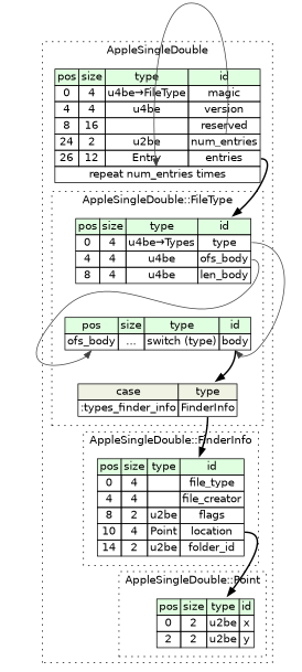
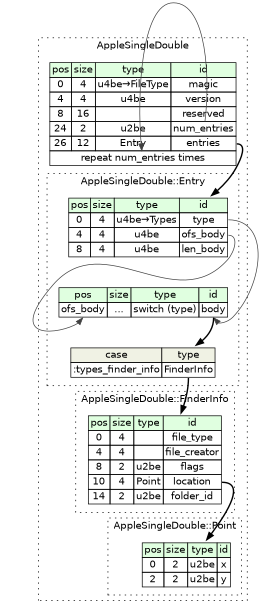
  digraph {
    rankdir=TB
    fontname="DejaVu Sans"
    node [shape=plaintext fontname="DejaVu Sans"]
    edge [fontname="DejaVu Sans" style=bold]
    n1 [label=<<TABLE BORDER="0" CELLBORDER="1" CELLSPACING="0"> 				<TR><TD BGCOLOR="#E0FFE0">pos</TD><TD BGCOLOR="#E0FFE0">size</TD><TD BGCOLOR="#E0FFE0">type</TD><TD BGCOLOR="#E0FFE0">id</TD></TR> 				<TR><TD PORT="type_pos">0</TD><TD PORT="type_size">4</TD><TD>u4be→Types</TD><TD PORT="type_type">type</TD></TR> 				<TR><TD PORT="ofs_body_pos">4</TD><TD PORT="ofs_body_size">4</TD><TD>u4be</TD><TD PORT="ofs_body_type">ofs_body</TD></TR> 				<TR><TD PORT="len_body_pos">8</TD><TD PORT="len_body_size">4</TD><TD>u4be</TD><TD PORT="len_body_type">len_body</TD></TR> 			</TABLE>>]
    n2 [label=<<TABLE BORDER="0" CELLBORDER="1" CELLSPACING="0"> 				<TR><TD BGCOLOR="#E0FFE0">pos</TD><TD BGCOLOR="#E0FFE0">size</TD><TD BGCOLOR="#E0FFE0">type</TD><TD BGCOLOR="#E0FFE0">id</TD></TR> 				<TR><TD PORT="body_pos">ofs_body</TD><TD PORT="body_size">...</TD><TD>switch (type)</TD><TD PORT="body_type">body</TD></TR> 			</TABLE>>]
    n3 [label=<<TABLE BORDER="0" CELLBORDER="1" CELLSPACING="0"> 	<TR><TD BGCOLOR="#F0F2E4">case</TD><TD BGCOLOR="#F0F2E4">type</TD></TR> 	<TR><TD>:types_finder_info</TD><TD PORT="case0">FinderInfo</TD></TR> </TABLE>>]
    n4 [label=<<TABLE BORDER="0" CELLBORDER="1" CELLSPACING="0"> 				<TR><TD BGCOLOR="#E0FFE0">pos</TD><TD BGCOLOR="#E0FFE0">size</TD><TD BGCOLOR="#E0FFE0">type</TD><TD BGCOLOR="#E0FFE0">id</TD></TR> 				<TR><TD PORT="file_type_pos">0</TD><TD PORT="file_type_size">4</TD><TD></TD><TD PORT="file_type_type">file_type</TD></TR> 				<TR><TD PORT="file_creator_pos">4</TD><TD PORT="file_creator_size">4</TD><TD></TD><TD PORT="file_creator_type">file_creator</TD></TR> 				<TR><TD PORT="flags_pos">8</TD><TD PORT="flags_size">2</TD><TD>u2be</TD><TD PORT="flags_type">flags</TD></TR> 				<TR><TD PORT="location_pos">10</TD><TD PORT="location_size">4</TD><TD>Point</TD><TD PORT="location_type">location</TD></TR> 				<TR><TD PORT="folder_id_pos">14</TD><TD PORT="folder_id_size">2</TD><TD>u2be</TD><TD PORT="folder_id_type">folder_id</TD></TR> 			</TABLE>>]
    n5 [label=<<TABLE BORDER="0" CELLBORDER="1" CELLSPACING="0"> 				<TR><TD BGCOLOR="#E0FFE0">pos</TD><TD BGCOLOR="#E0FFE0">size</TD><TD BGCOLOR="#E0FFE0">type</TD><TD BGCOLOR="#E0FFE0">id</TD></TR> 				<TR><TD PORT="x_pos">0</TD><TD PORT="x_size">2</TD><TD>u2be</TD><TD PORT="x_type">x</TD></TR> 				<TR><TD PORT="y_pos">2</TD><TD PORT="y_size">2</TD><TD>u2be</TD><TD PORT="y_type">y</TD></TR> 			</TABLE>>]
    n6 [label=<<TABLE BORDER="0" CELLBORDER="1" CELLSPACING="0"> 			<TR><TD BGCOLOR="#E0FFE0">pos</TD><TD BGCOLOR="#E0FFE0">size</TD><TD BGCOLOR="#E0FFE0">type</TD><TD BGCOLOR="#E0FFE0">id</TD></TR> 			<TR><TD PORT="magic_pos">0</TD><TD PORT="magic_size">4</TD><TD>u4be→FileType</TD><TD PORT="magic_type">magic</TD></TR> 			<TR><TD PORT="version_pos">4</TD><TD PORT="version_size">4</TD><TD>u4be</TD><TD PORT="version_type">version</TD></TR> 			<TR><TD PORT="reserved_pos">8</TD><TD PORT="reserved_size">16</TD><TD></TD><TD PORT="reserved_type">reserved</TD></TR> 			<TR><TD PORT="num_entries_pos">24</TD><TD PORT="num_entries_size">2</TD><TD>u2be</TD><TD PORT="num_entries_type">num_entries</TD></TR> 			<TR><TD PORT="entries_pos">26</TD><TD PORT="entries_size">12</TD><TD>Entry</TD><TD PORT="entries_type">entries</TD></TR> 			<TR><TD COLSPAN="4" PORT="entries__repeat">repeat num_entries times</TD></TR> 		</TABLE>>]
    subgraph cluster_1 {
      label=AppleSingleDouble
      style=dotted
      n6
      subgraph cluster_2 {
-       label="AppleSingleDouble::FileType"
+       label="AppleSingleDouble::Entry"
        style=dotted
        n1
        n2
        n3
      }
      subgraph cluster_3 {
        label="AppleSingleDouble::FinderInfo"
        style=dotted
        n4
      }
      subgraph cluster_4 {
        label="AppleSingleDouble::Point"
        style=dotted
        n5
      }
    }
    n1 -> n2 [color="#404040" headport=body_pos tailport=ofs_body_type style=""]
    n1 -> n2 [color="#404040" headport=body_type tailport=type_type style=""]
    n2 -> n3 [tailport=body_type]
    n3 -> n4 [tailport=case0]
    n4 -> n5 [tailport=location_type]
    n6 -> n1 [tailport=entries_type]
    n6 -> n6 [color="#404040" headport=entries__repeat tailport=num_entries_type style=""]
  }
